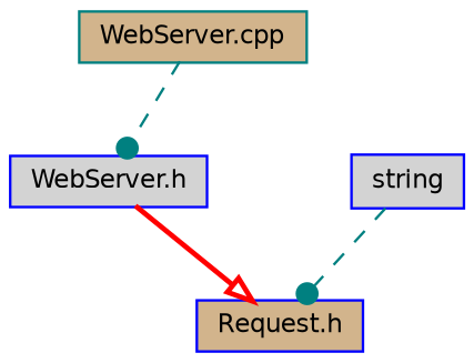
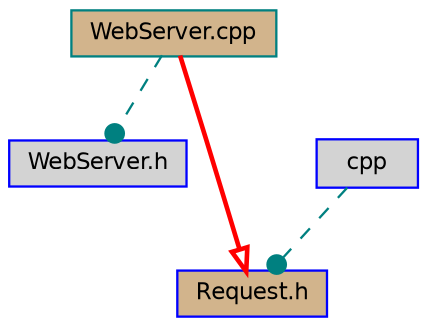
  digraph {
    node [color=blue fillcolor=tan fontname=Helvetica fontsize=10 shape=record style=filled]
    edge [arrowhead=dot color=teal fontname=Helvetica fontsize=10 labelfontname=Helvetica labelfontsize=10 style=dashed]
    n1 [color=teal fontcolor=black height=0.2 label="WebServer.cpp" width=0.4]
    n2 [fillcolor=lightgrey height=0.2 label="WebServer.h" width=0.4]
    n3 [height=0.2 label="Request.h" width=0.4]
-   n4 [fillcolor=lightgrey height=0.2 label=string width=0.4]
+   n4 [fillcolor=lightgrey height=0.2 label=cpp width=0.4]
    n1 -> n2
-   n2 -> n3 [arrowhead=onormal color=red style=bold]
+   n1 -> n3 [arrowhead=onormal color=red style=bold]
    n4 -> n3
  }
